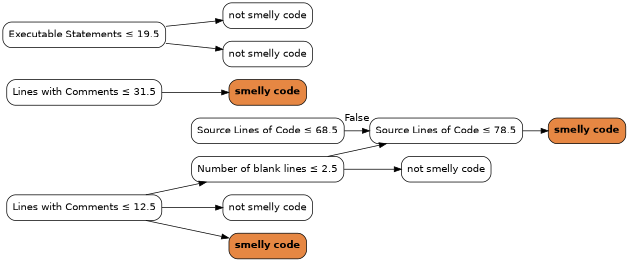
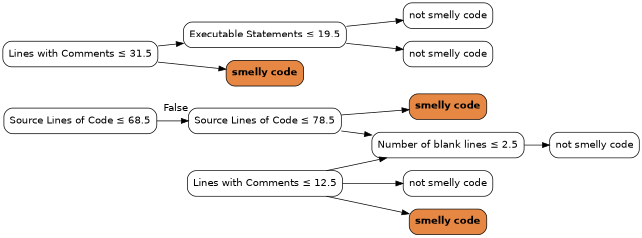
  digraph {
    rankdir=LR
    node [color=black fillcolor="#FFFFFF" fontname=helvetica shape=box style="filled, rounded"]
    edge [fontname=helvetica]
    n1 [label=<Source Lines of Code &le; 68.5>]
    n2 [label=<Source Lines of Code &le; 78.5>]
    n3 [label=<Lines with Comments &le; 31.5>]
    n4 [label=<Executable Statements &le; 19.5>]
    n5 [fillcolor="#e68743" label=<<b>smelly code</b>>]
    n6 [label=<Number of blank lines &le; 2.5>]
    n7 [fillcolor="#e68743" label=<<b>smelly code</b>>]
    n8 [label=<not smelly code>]
    n9 [label=<not smelly code>]
    n10 [label=<not smelly code>]
    n11 [label=<Lines with Comments &le; 12.5>]
    n12 [label=<not smelly code>]
    n13 [fillcolor="#e68743" label=<<b>smelly code</b>>]
    n1 -> n2 [headlabel=False labelangle=-45 labeldistance=2.5]
-   n6 -> n2
+   n2 -> n6
    n2 -> n7
+   n3 -> n4
    n3 -> n5
    n4 -> n8
    n4 -> n9
    n6 -> n10
    n11 -> n6
    n11 -> n12
    n11 -> n13
  }
